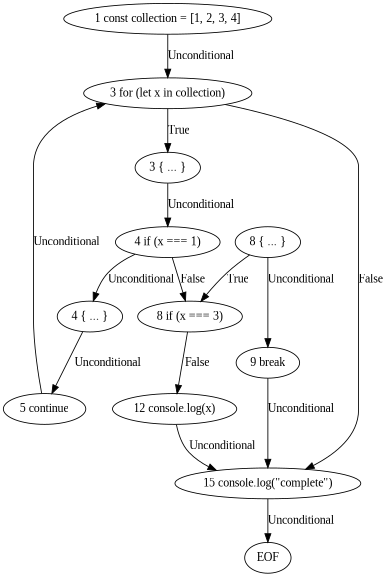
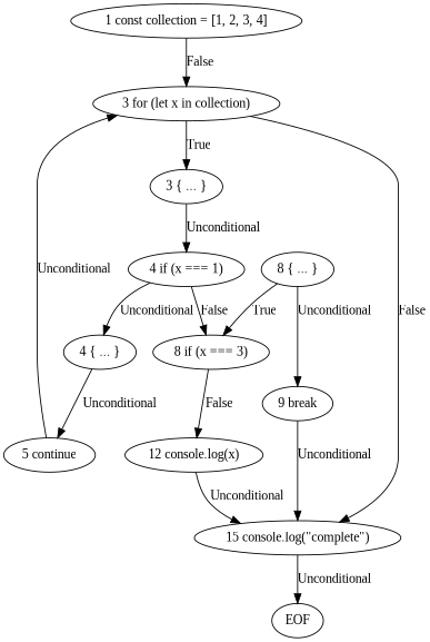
  digraph {
    fontname="Liberation Serif"
    node [fontname="Liberation Serif"]
    edge [fontname="Liberation Serif"]
    n1 [label="1 const collection = [1, 2, 3, 4]"]
    n2 [label="3 for (let x in collection)"]
    n3 [label="3 { ... }"]
    n4 [label="15 console.log(\"complete\")"]
    n5 [label="4 if (x === 1)"]
    n6 [label=EOF]
    n7 [label="4 { ... }"]
    n8 [label="8 if (x === 3)"]
    n9 [label="5 continue"]
    n10 [label="12 console.log(x)"]
    n11 [label="8 { ... }"]
    n12 [label="9 break"]
-   n1 -> n2 [label=Unconditional]
+   n1 -> n2 [label=False]
    n2 -> n3 [label=True]
    n2 -> n4 [label=False]
    n3 -> n5 [label=Unconditional]
    n4 -> n6 [label=Unconditional]
    n5 -> n7 [label=Unconditional]
    n5 -> n8 [label=False]
    n7 -> n9 [label=Unconditional]
    n8 -> n10 [label=False]
    n9 -> n2 [label=Unconditional]
    n10 -> n4 [label=Unconditional]
    n11 -> n8 [label=True]
    n11 -> n12 [label=Unconditional]
    n12 -> n4 [label=Unconditional]
  }
